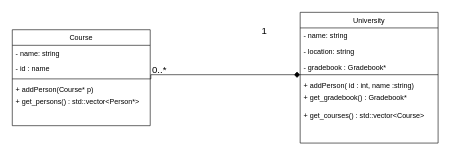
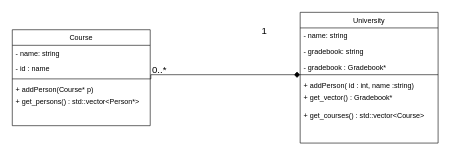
  <mxCell id="0" />
  <mxCell id="1" parent="0" />
  <mxCell id="2" value="University" style="swimlane;fontStyle=0;align=center;verticalAlign=top;childLayout=stackLayout;horizontal=1;startSize=26;horizontalStack=0;resizeParent=1;resizeLast=0;collapsible=1;marginBottom=0;rounded=0;shadow=0;strokeWidth=1;" vertex="1" parent="1"><mxGeometry x="500" y="20" width="230" height="218" as="geometry"><mxRectangle x="230" y="140" width="160" height="26" as="alternateBounds" /></mxGeometry></mxCell>
  <mxCell id="3" value="- name: string" style="text;align=left;verticalAlign=top;spacingLeft=4;spacingRight=4;overflow=hidden;rotatable=0;points=[[0,0.5],[1,0.5]];portConstraint=eastwest;" vertex="1" parent="2"><mxGeometry y="26" width="230" height="26" as="geometry" /></mxCell>
- <mxCell id="4" value="- location: string" style="text;align=left;verticalAlign=top;spacingLeft=4;spacingRight=4;overflow=hidden;rotatable=0;points=[[0,0.5],[1,0.5]];portConstraint=eastwest;rounded=0;shadow=0;html=0;" vertex="1" parent="2"><mxGeometry y="52" width="230" height="26" as="geometry" /></mxCell>
+ <mxCell id="4" value="- gradebook: string" style="text;align=left;verticalAlign=top;spacingLeft=4;spacingRight=4;overflow=hidden;rotatable=0;points=[[0,0.5],[1,0.5]];portConstraint=eastwest;rounded=0;shadow=0;html=0;" vertex="1" parent="2"><mxGeometry y="52" width="230" height="26" as="geometry" /></mxCell>
  <mxCell id="5" value="- gradebook : Gradebook*&#10;" style="text;align=left;verticalAlign=top;spacingLeft=4;spacingRight=4;overflow=hidden;rotatable=0;points=[[0,0.5],[1,0.5]];portConstraint=eastwest;rounded=0;shadow=0;html=0;" vertex="1" parent="2"><mxGeometry y="78" width="230" height="22" as="geometry" /></mxCell>
  <mxCell id="6" value="" style="line;html=1;strokeWidth=1;align=left;verticalAlign=middle;spacingTop=-1;spacingLeft=3;spacingRight=3;rotatable=0;labelPosition=right;points=[];portConstraint=eastwest;" vertex="1" parent="2"><mxGeometry y="100" width="230" height="8" as="geometry" /></mxCell>
  <mxCell id="7" value="+ addPerson( id : int, name :string)" style="text;align=left;verticalAlign=top;spacingLeft=4;spacingRight=4;overflow=hidden;rotatable=0;points=[[0,0.5],[1,0.5]];portConstraint=eastwest;" vertex="1" parent="2"><mxGeometry y="108" width="230" height="20" as="geometry" /></mxCell>
- <mxCell id="8" value="+ get_gradebook() : Gradebook*" style="text;align=left;verticalAlign=top;spacingLeft=4;spacingRight=4;overflow=hidden;rotatable=0;points=[[0,0.5],[1,0.5]];portConstraint=eastwest;" vertex="1" parent="2"><mxGeometry y="128" width="230" height="30" as="geometry" /></mxCell>
+ <mxCell id="8" value="+ get_vector() : Gradebook*" style="text;align=left;verticalAlign=top;spacingLeft=4;spacingRight=4;overflow=hidden;rotatable=0;points=[[0,0.5],[1,0.5]];portConstraint=eastwest;" vertex="1" parent="2"><mxGeometry y="128" width="230" height="30" as="geometry" /></mxCell>
  <mxCell id="9" value="+ get_courses() : std::vector&lt;Course&gt;" style="text;align=left;verticalAlign=top;spacingLeft=4;spacingRight=4;overflow=hidden;rotatable=0;points=[[0,0.5],[1,0.5]];portConstraint=eastwest;" vertex="1" parent="2"><mxGeometry y="158" width="230" height="20" as="geometry" /></mxCell>
  <mxCell id="10" value="Course" style="swimlane;fontStyle=0;align=center;verticalAlign=top;childLayout=stackLayout;horizontal=1;startSize=26;horizontalStack=0;resizeParent=1;resizeLast=0;collapsible=1;marginBottom=0;rounded=0;shadow=0;strokeWidth=1;" vertex="1" parent="1"><mxGeometry x="20" y="49" width="230" height="160" as="geometry"><mxRectangle x="230" y="140" width="160" height="26" as="alternateBounds" /></mxGeometry></mxCell>
  <mxCell id="11" value="- name: string" style="text;align=left;verticalAlign=top;spacingLeft=4;spacingRight=4;overflow=hidden;rotatable=0;points=[[0,0.5],[1,0.5]];portConstraint=eastwest;" vertex="1" parent="10"><mxGeometry y="26" width="230" height="26" as="geometry" /></mxCell>
  <mxCell id="12" value="- id : name" style="text;align=left;verticalAlign=top;spacingLeft=4;spacingRight=4;overflow=hidden;rotatable=0;points=[[0,0.5],[1,0.5]];portConstraint=eastwest;rounded=0;shadow=0;html=0;" vertex="1" parent="10"><mxGeometry y="52" width="230" height="26" as="geometry" /></mxCell>
  <mxCell id="13" value="" style="line;html=1;strokeWidth=1;align=left;verticalAlign=middle;spacingTop=-1;spacingLeft=3;spacingRight=3;rotatable=0;labelPosition=right;points=[];portConstraint=eastwest;" vertex="1" parent="10"><mxGeometry y="78" width="230" height="8" as="geometry" /></mxCell>
  <mxCell id="14" value="+ addPerson(Course* p)" style="text;align=left;verticalAlign=top;spacingLeft=4;spacingRight=4;overflow=hidden;rotatable=0;points=[[0,0.5],[1,0.5]];portConstraint=eastwest;" vertex="1" parent="10"><mxGeometry y="86" width="230" height="20" as="geometry" /></mxCell>
  <mxCell id="15" value="+ get_persons() : std::vector&lt;Person*&gt;" style="text;align=left;verticalAlign=top;spacingLeft=4;spacingRight=4;overflow=hidden;rotatable=0;points=[[0,0.5],[1,0.5]];portConstraint=eastwest;" vertex="1" parent="10"><mxGeometry y="106" width="230" height="30" as="geometry" /></mxCell>
  <mxCell id="16" style="edgeStyle=orthogonalEdgeStyle;rounded=0;orthogonalLoop=1;jettySize=auto;html=1;exitX=0.5;exitY=0;exitDx=0;exitDy=0;fontSize=12;startSize=8;endSize=8;endArrow=diamond;endFill=1;" edge="1" parent="1" target="6"><mxGeometry relative="1" as="geometry"><mxPoint x="250" y="131" as="sourcePoint" /><mxPoint x="380" y="49" as="targetPoint" /><Array as="points"><mxPoint x="251" y="131" /><mxPoint x="251" y="124" /></Array></mxGeometry></mxCell>
  <mxCell id="17" value="1" style="text;html=1;align=center;verticalAlign=middle;resizable=0;points=[];autosize=1;strokeColor=none;fillColor=none;fontSize=16;" vertex="1" parent="1"><mxGeometry x="425" y="35" width="30" height="30" as="geometry" /></mxCell>
  <mxCell id="18" value="0..*" style="text;html=1;align=center;verticalAlign=middle;resizable=0;points=[];autosize=1;strokeColor=none;fillColor=none;fontSize=16;" vertex="1" parent="1"><mxGeometry x="240" y="100" width="50" height="30" as="geometry" /></mxCell>
